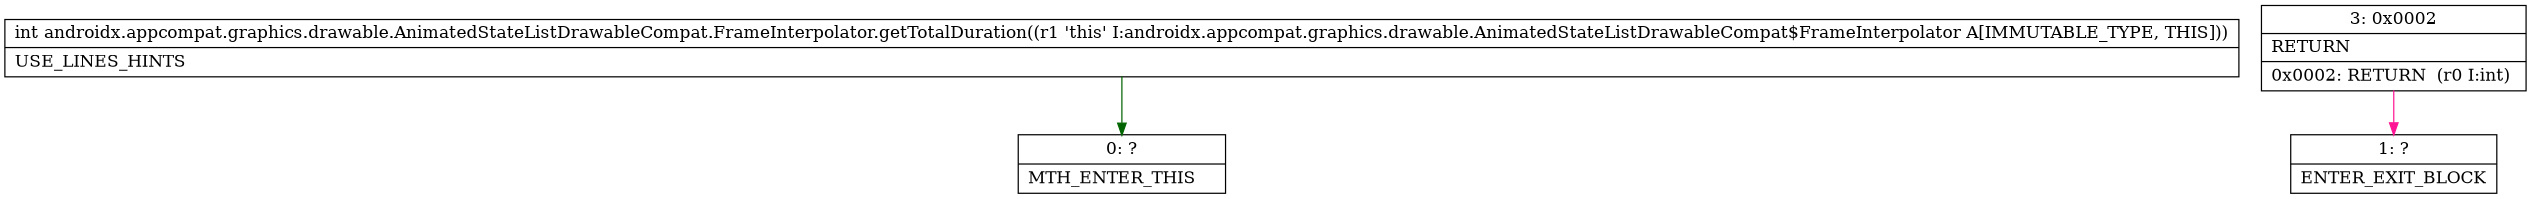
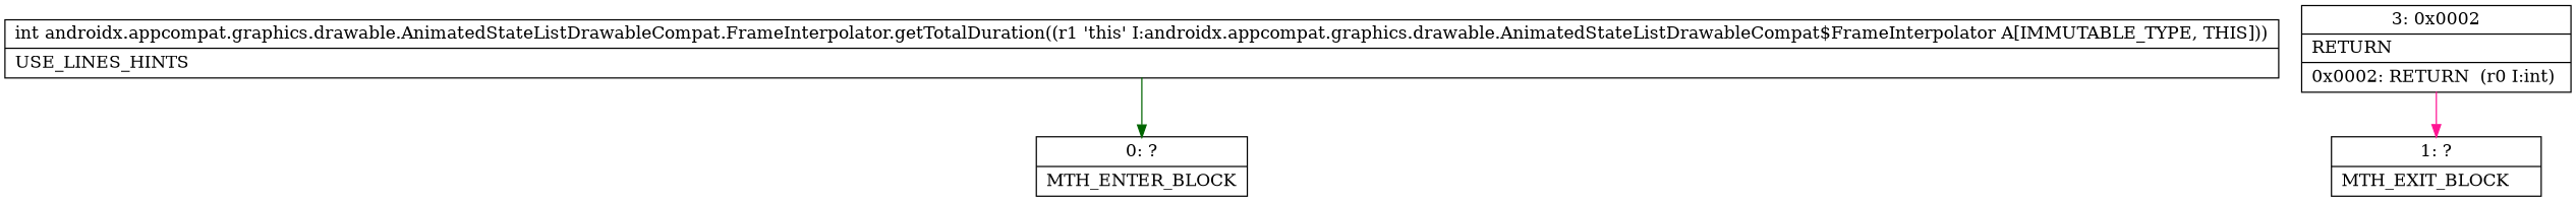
  digraph {
    node [shape=record]
    edge [style=solid]
-   n1 [label="{0\:\ ?|MTH_ENTER_THIS\l}"]
+   n1 [label="{0\:\ ?|MTH_ENTER_BLOCK\l}"]
    n2 [label="{3\:\ 0x0002|RETURN\l|0x0002: RETURN  (r0 I:int) \l}"]
-   n3 [label="{1\:\ ?|ENTER_EXIT_BLOCK\l}"]
+   n3 [label="{1\:\ ?|MTH_EXIT_BLOCK\l}"]
    n4 [label="{int androidx.appcompat.graphics.drawable.AnimatedStateListDrawableCompat.FrameInterpolator.getTotalDuration((r1 'this' I:androidx.appcompat.graphics.drawable.AnimatedStateListDrawableCompat$FrameInterpolator A[IMMUTABLE_TYPE, THIS]))  | USE_LINES_HINTS\l}"]
    n2 -> n3 [color=deeppink]
    n4 -> n1 [color=darkgreen]
  }
